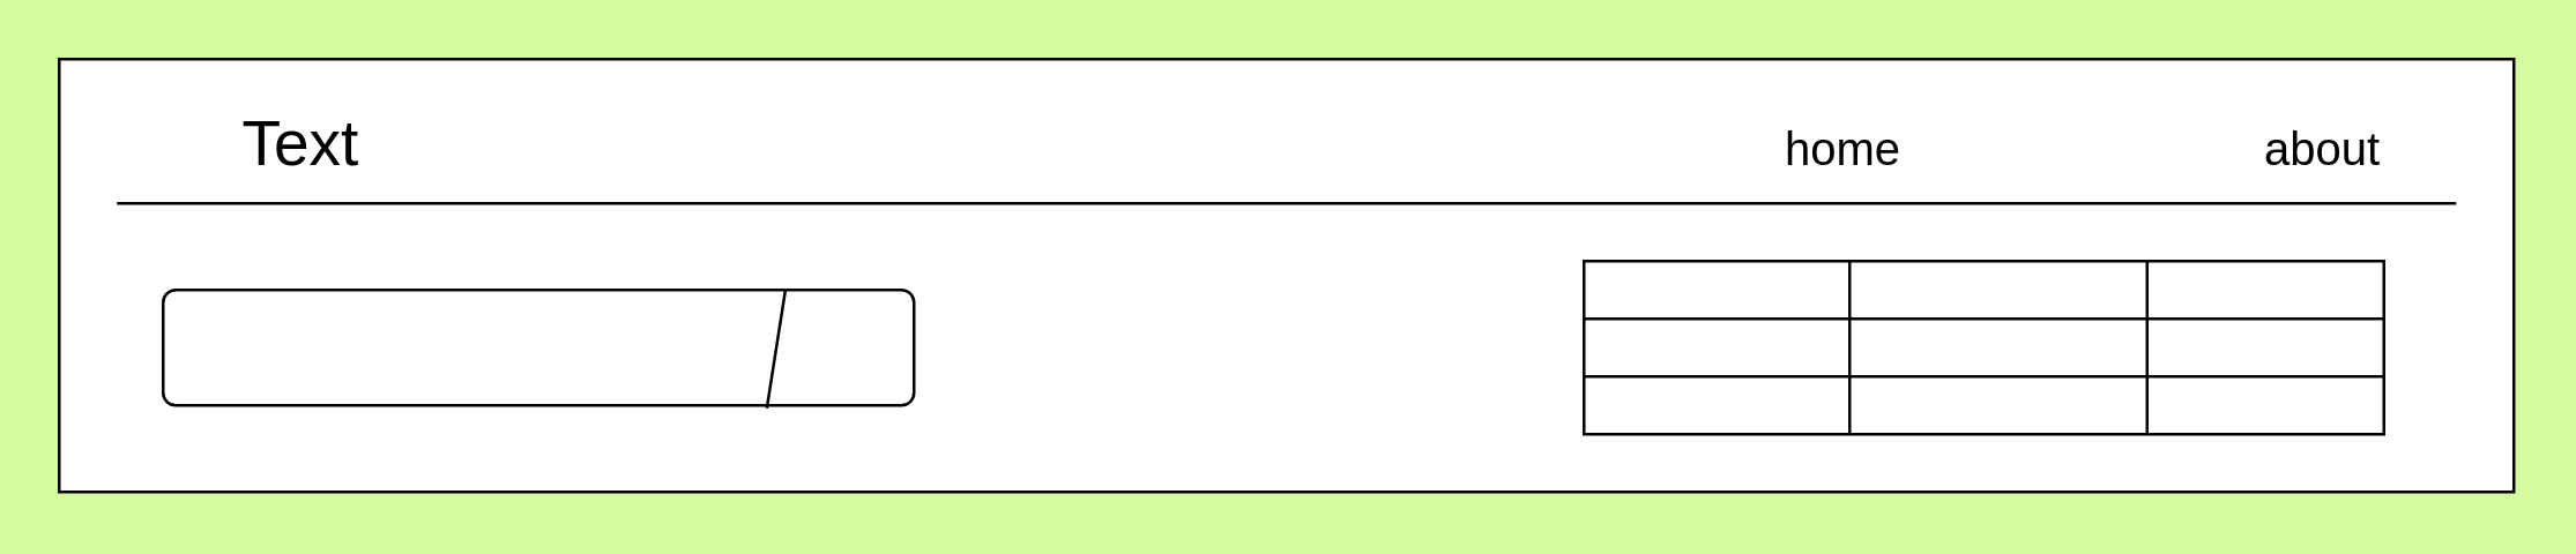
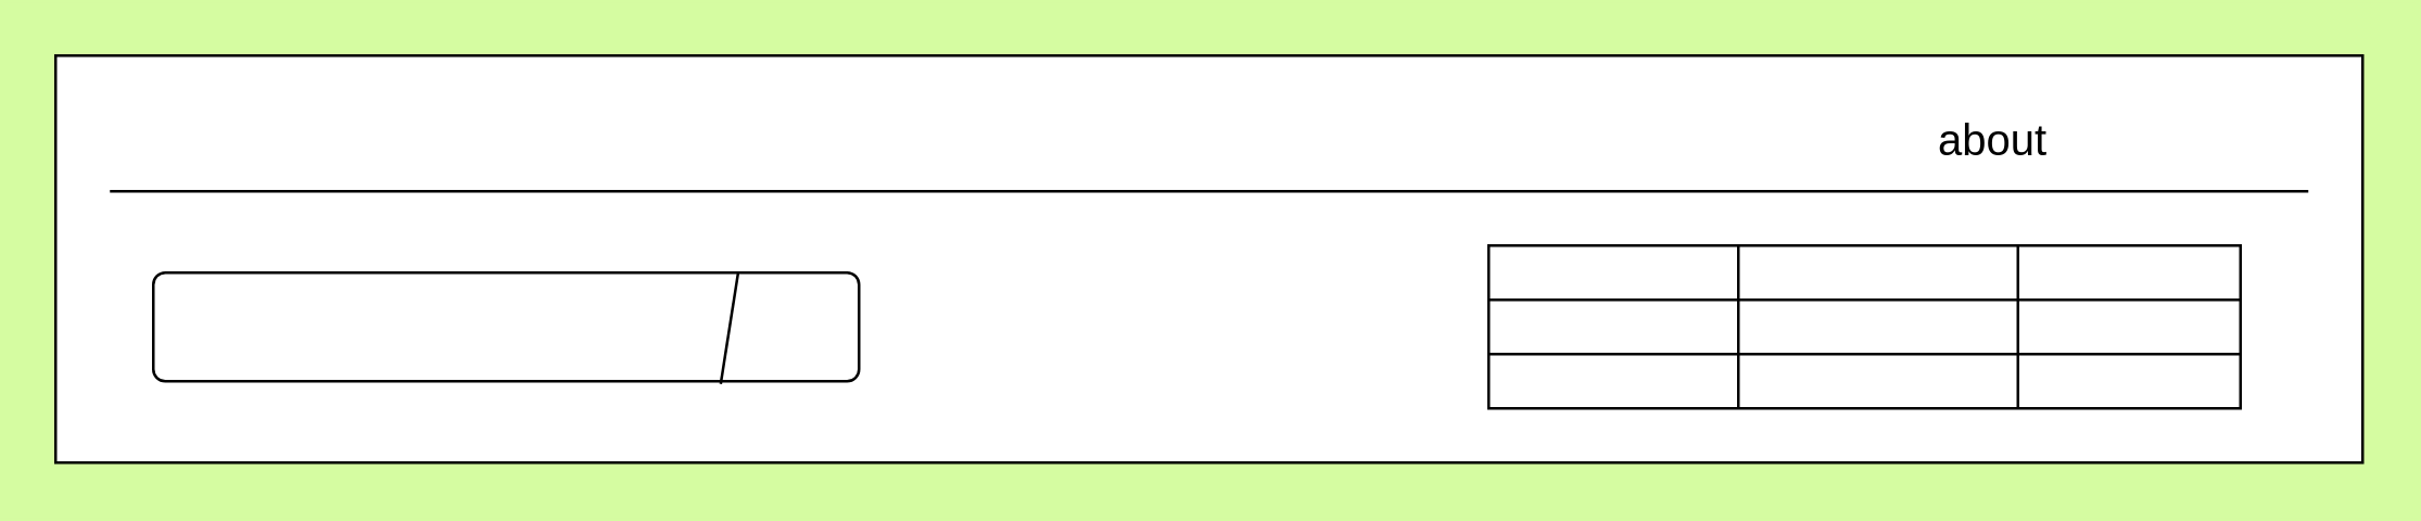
  <mxCell id="0" />
  <mxCell id="1" parent="0" />
  <mxCell id="2" value="" style="rounded=0;whiteSpace=wrap;html=1;" parent="1" vertex="1"><mxGeometry width="850" height="150" as="geometry" x="20" y="20" /></mxCell>
  <mxCell id="3" value="" style="rounded=1;whiteSpace=wrap;html=1;arcSize=11;" parent="1" vertex="1"><mxGeometry x="56" y="100" width="260" height="40" as="geometry" /></mxCell>
  <mxCell id="4" value="" style="endArrow=none;html=1;" edge="1" parent="1"><mxGeometry width="50" height="50" relative="1" as="geometry"><mxPoint x="40" y="70" as="sourcePoint" /><mxPoint x="850" y="70" as="targetPoint" /><Array as="points"><mxPoint x="440" y="70" /></Array></mxGeometry></mxCell>
  <mxCell id="5" value="" style="endArrow=none;html=1;entryX=0.829;entryY=-0.01;entryDx=0;entryDy=0;entryPerimeter=0;exitX=0.804;exitY=1.025;exitDx=0;exitDy=0;exitPerimeter=0;" edge="1" parent="1" source="3" target="3"><mxGeometry width="50" height="50" relative="1" as="geometry"><mxPoint x="620" y="140" as="sourcePoint" /><mxPoint x="466" y="260" as="targetPoint" /></mxGeometry></mxCell>
  <mxCell id="6" value="" style="shape=table;html=1;whiteSpace=wrap;startSize=0;container=1;collapsible=0;childLayout=tableLayout;" vertex="1" parent="1"><mxGeometry x="548" y="90" width="277" height="60" as="geometry" /></mxCell>
  <mxCell id="7" value="" style="shape=tableRow;horizontal=0;startSize=0;swimlaneHead=0;swimlaneBody=0;top=0;left=0;bottom=0;right=0;collapsible=0;dropTarget=0;fillColor=none;points=[[0,0.5],[1,0.5]];portConstraint=eastwest;" vertex="1" parent="6"><mxGeometry width="277" height="20" as="geometry" /></mxCell>
  <mxCell id="8" value="" style="shape=partialRectangle;html=1;whiteSpace=wrap;connectable=0;fillColor=none;top=0;left=0;bottom=0;right=0;overflow=hidden;" vertex="1" parent="7"><mxGeometry width="92" height="20" as="geometry"><mxRectangle width="92" height="20" as="alternateBounds" /></mxGeometry></mxCell>
  <mxCell id="9" value="" style="shape=partialRectangle;html=1;whiteSpace=wrap;connectable=0;fillColor=none;top=0;left=0;bottom=0;right=0;overflow=hidden;" vertex="1" parent="7"><mxGeometry x="92" width="103" height="20" as="geometry"><mxRectangle width="103" height="20" as="alternateBounds" /></mxGeometry></mxCell>
  <mxCell id="10" value="" style="shape=partialRectangle;html=1;whiteSpace=wrap;connectable=0;fillColor=none;top=0;left=0;bottom=0;right=0;overflow=hidden;" vertex="1" parent="7"><mxGeometry x="195" width="82" height="20" as="geometry"><mxRectangle width="82" height="20" as="alternateBounds" /></mxGeometry></mxCell>
  <mxCell id="11" value="" style="shape=tableRow;horizontal=0;startSize=0;swimlaneHead=0;swimlaneBody=0;top=0;left=0;bottom=0;right=0;collapsible=0;dropTarget=0;fillColor=none;points=[[0,0.5],[1,0.5]];portConstraint=eastwest;" vertex="1" parent="6"><mxGeometry y="20" width="277" height="20" as="geometry" /></mxCell>
  <mxCell id="12" value="" style="shape=partialRectangle;html=1;whiteSpace=wrap;connectable=0;fillColor=none;top=0;left=0;bottom=0;right=0;overflow=hidden;" vertex="1" parent="11"><mxGeometry width="92" height="20" as="geometry"><mxRectangle width="92" height="20" as="alternateBounds" /></mxGeometry></mxCell>
  <mxCell id="13" value="" style="shape=partialRectangle;html=1;whiteSpace=wrap;connectable=0;fillColor=none;top=0;left=0;bottom=0;right=0;overflow=hidden;" vertex="1" parent="11"><mxGeometry x="92" width="103" height="20" as="geometry"><mxRectangle width="103" height="20" as="alternateBounds" /></mxGeometry></mxCell>
  <mxCell id="14" value="" style="shape=partialRectangle;html=1;whiteSpace=wrap;connectable=0;fillColor=none;top=0;left=0;bottom=0;right=0;overflow=hidden;" vertex="1" parent="11"><mxGeometry x="195" width="82" height="20" as="geometry"><mxRectangle width="82" height="20" as="alternateBounds" /></mxGeometry></mxCell>
  <mxCell id="15" value="" style="shape=tableRow;horizontal=0;startSize=0;swimlaneHead=0;swimlaneBody=0;top=0;left=0;bottom=0;right=0;collapsible=0;dropTarget=0;fillColor=none;points=[[0,0.5],[1,0.5]];portConstraint=eastwest;" vertex="1" parent="6"><mxGeometry y="40" width="277" height="20" as="geometry" /></mxCell>
  <mxCell id="16" value="" style="shape=partialRectangle;html=1;whiteSpace=wrap;connectable=0;fillColor=none;top=0;left=0;bottom=0;right=0;overflow=hidden;" vertex="1" parent="15"><mxGeometry width="92" height="20" as="geometry"><mxRectangle width="92" height="20" as="alternateBounds" /></mxGeometry></mxCell>
  <mxCell id="17" value="" style="shape=partialRectangle;html=1;whiteSpace=wrap;connectable=0;fillColor=none;top=0;left=0;bottom=0;right=0;overflow=hidden;" vertex="1" parent="15"><mxGeometry x="92" width="103" height="20" as="geometry"><mxRectangle width="103" height="20" as="alternateBounds" /></mxGeometry></mxCell>
  <mxCell id="18" value="" style="shape=partialRectangle;html=1;whiteSpace=wrap;connectable=0;fillColor=none;top=0;left=0;bottom=0;right=0;overflow=hidden;pointerEvents=1;" vertex="1" parent="15"><mxGeometry x="195" width="82" height="20" as="geometry"><mxRectangle width="82" height="20" as="alternateBounds" /></mxGeometry></mxCell>
- <mxCell id="19" value="Text" style="text;html=1;strokeColor=none;fillColor=none;align=center;verticalAlign=middle;whiteSpace=wrap;rounded=0;strokeWidth=1;fontSize=22;" vertex="1" parent="1"><mxGeometry x="56" width="96" height="60" as="geometry" y="20" /></mxCell>
- <mxCell id="20" value="&lt;font style=&quot;font-size: 16px;&quot;&gt;home&lt;/font&gt;" style="text;html=1;strokeColor=none;fillColor=none;align=center;verticalAlign=middle;whiteSpace=wrap;rounded=0;strokeWidth=1;fontSize=22;" vertex="1" parent="1"><mxGeometry x="608" y="35" width="60" height="30" as="geometry" /></mxCell>
- <mxCell id="21" value="&lt;font style=&quot;font-size: 16px;&quot;&gt;about&lt;/font&gt;" style="text;html=1;strokeColor=none;fillColor=none;align=center;verticalAlign=middle;whiteSpace=wrap;rounded=0;strokeWidth=1;fontSize=22;" vertex="1" parent="1"><mxGeometry x="774" y="35" width="60" height="30" as="geometry" /></mxCell>
+ <mxCell id="21" value="&lt;font style=&quot;font-size: 16px;&quot;&gt;about&lt;/font&gt;" style="text;html=1;strokeColor=none;fillColor=none;align=center;verticalAlign=middle;whiteSpace=wrap;rounded=0;strokeWidth=1;fontSize=22;" vertex="1" parent="1"><mxGeometry x="704" y="35" width="60" height="30" as="geometry" /></mxCell>
